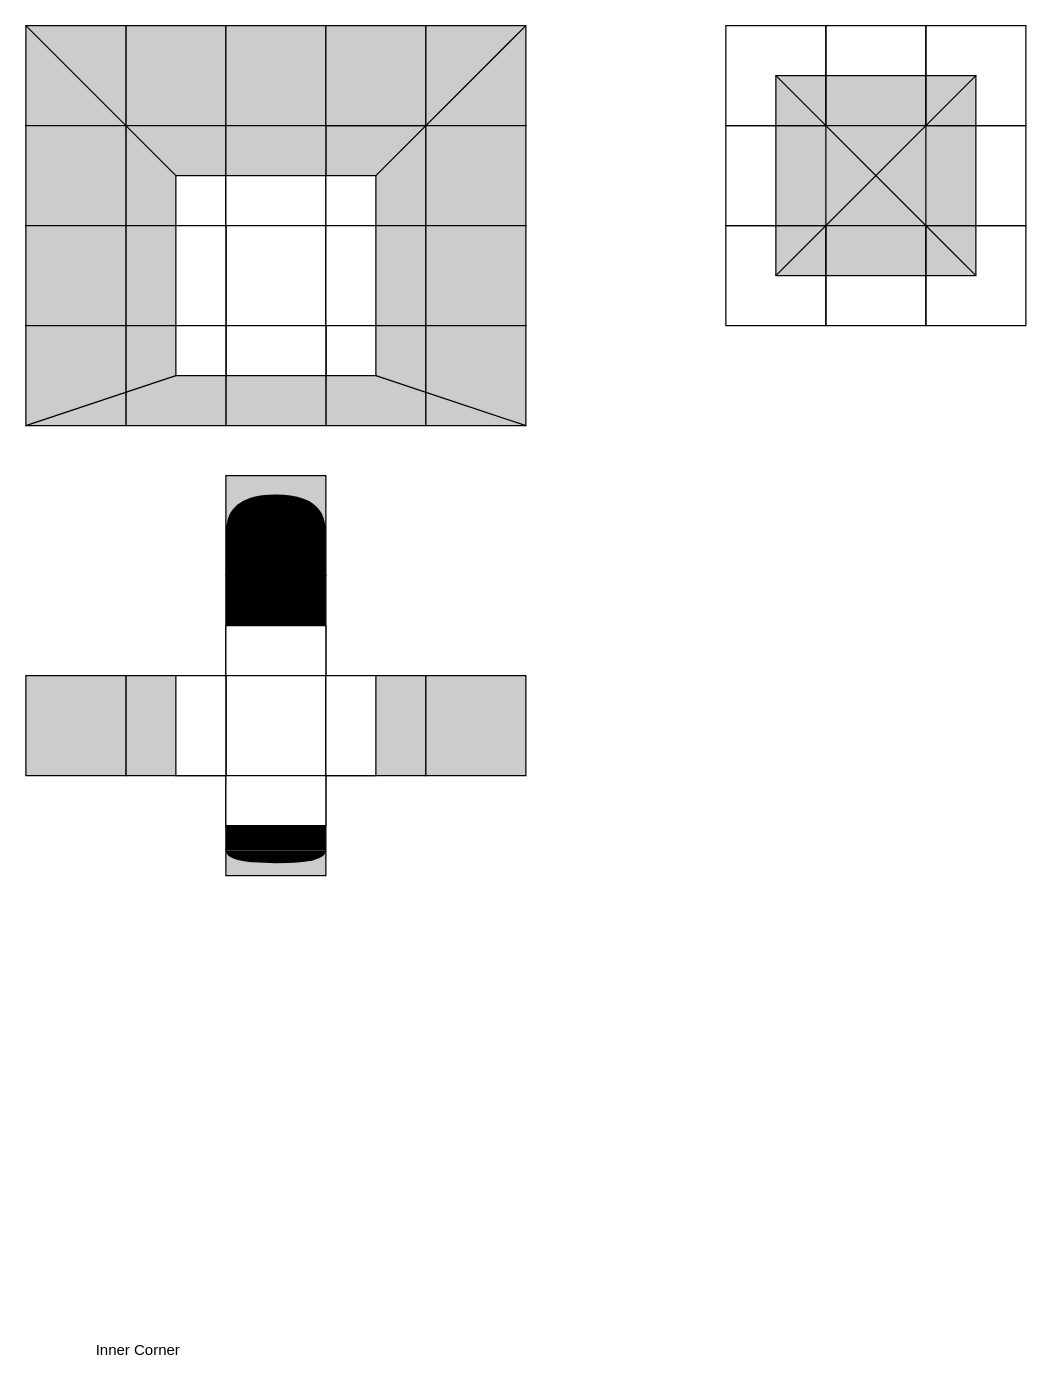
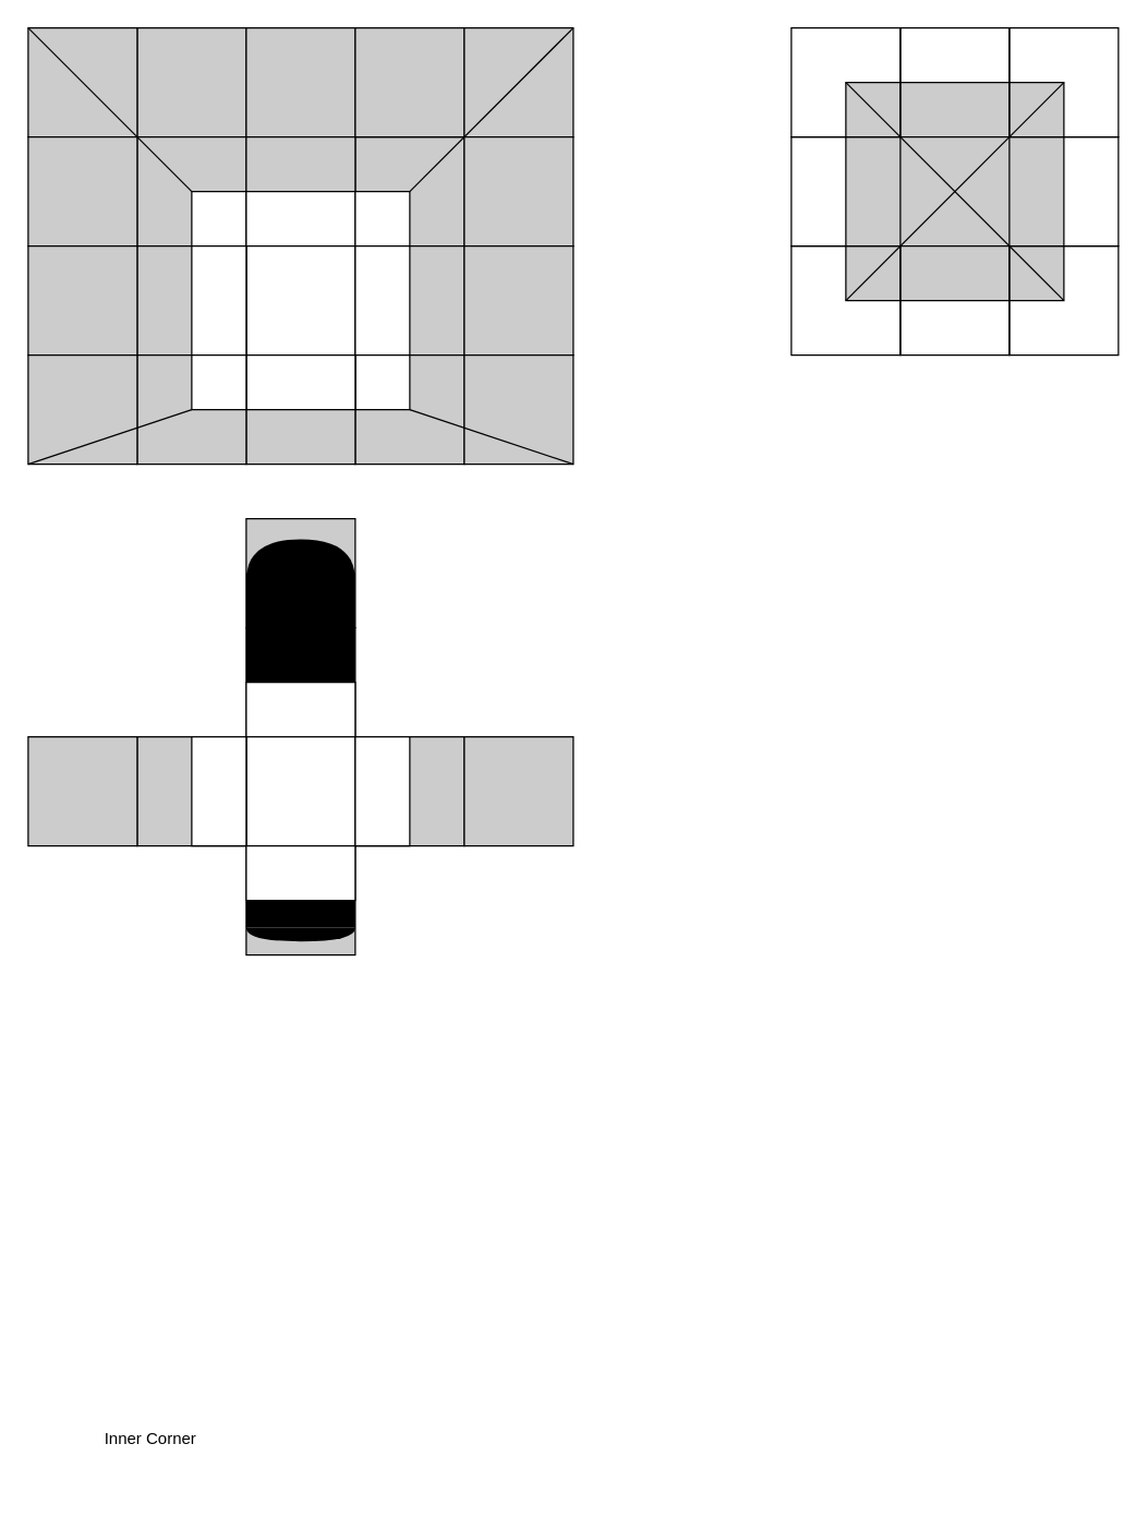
  <mxCell id="0" />
  <mxCell id="1" parent="0" />
  <mxCell id="2" value="" style="whiteSpace=wrap;html=1;aspect=fixed;strokeColor=#000000;fillColor=#CCCCCC;" vertex="1" parent="1"><mxGeometry x="100" width="80" height="80" as="geometry" y="20" /></mxCell>
  <mxCell id="3" value="" style="whiteSpace=wrap;html=1;aspect=fixed;strokeColor=#000000;fillColor=#CCCCCC;" vertex="1" parent="1"><mxGeometry x="180" width="80" height="80" as="geometry" y="20" /></mxCell>
  <mxCell id="4" value="" style="whiteSpace=wrap;html=1;aspect=fixed;fillColor=#CCCCCC;" vertex="1" parent="1"><mxGeometry x="100" y="100" width="80" height="80" as="geometry" /></mxCell>
  <mxCell id="5" value="" style="whiteSpace=wrap;html=1;aspect=fixed;gradientColor=#ffffff;gradientDirection=west;shadow=0;glass=0;" vertex="1" parent="1"><mxGeometry x="140" y="140" width="40" height="40" as="geometry" /></mxCell>
  <mxCell id="6" value="" style="group;rotation=90;fillColor=#CCCCCC;strokeColor=#000000;" vertex="1" connectable="0" parent="1"><mxGeometry x="260" y="100" width="80" height="80" as="geometry" /></mxCell>
  <mxCell id="7" value="" style="whiteSpace=wrap;html=1;aspect=fixed;fillColor=#CCCCCC;" vertex="1" parent="1"><mxGeometry x="180" y="100" width="80" height="80" as="geometry" /></mxCell>
  <mxCell id="8" value="" style="rounded=0;whiteSpace=wrap;html=1;gradientColor=#ffffff;gradientDirection=west;shadow=0;glass=0;" vertex="1" parent="1"><mxGeometry x="180" y="140" width="80" height="40" as="geometry" /></mxCell>
  <mxCell id="9" value="" style="whiteSpace=wrap;html=1;aspect=fixed;gradientColor=#ffffff;gradientDirection=west;shadow=0;glass=0;" vertex="1" parent="1"><mxGeometry x="180" y="180" width="80" height="80" as="geometry" /></mxCell>
  <mxCell id="10" value="" style="whiteSpace=wrap;html=1;aspect=fixed;rotation=90;gradientColor=#ffffff;gradientDirection=west;shadow=0;glass=0;" vertex="1" parent="1"><mxGeometry x="260" y="140" width="40" height="40" as="geometry" /></mxCell>
  <mxCell id="11" value="" style="whiteSpace=wrap;html=1;aspect=fixed;strokeColor=#000000;fillColor=#CCCCCC;" vertex="1" parent="1"><mxGeometry x="100" y="180" width="80" height="80" as="geometry" /></mxCell>
  <mxCell id="12" value="" style="whiteSpace=wrap;html=1;aspect=fixed;strokeColor=#000000;fillColor=#CCCCCC;" vertex="1" parent="1"><mxGeometry x="260" y="180" width="80" height="80" as="geometry" /></mxCell>
  <mxCell id="13" value="" style="rounded=0;whiteSpace=wrap;html=1;rotation=90;gradientColor=#ffffff;gradientDirection=west;shadow=0;glass=0;" vertex="1" parent="1"><mxGeometry x="240" y="200" width="80" height="40" as="geometry" /></mxCell>
  <mxCell id="14" value="" style="rounded=0;whiteSpace=wrap;html=1;rotation=90;gradientColor=#ffffff;gradientDirection=west;shadow=0;glass=0;" vertex="1" parent="1"><mxGeometry x="120" y="200" width="80" height="40" as="geometry" /></mxCell>
  <mxCell id="15" value="" style="whiteSpace=wrap;html=1;aspect=fixed;rotation=-180;fillColor=#CCCCCC;" vertex="1" parent="1"><mxGeometry x="260" y="260" width="80" height="80" as="geometry" /></mxCell>
  <mxCell id="16" value="" style="whiteSpace=wrap;html=1;aspect=fixed;rotation=-180;gradientColor=#ffffff;gradientDirection=west;shadow=0;glass=0;" vertex="1" parent="1"><mxGeometry x="260" y="260" width="40" height="40" as="geometry" /></mxCell>
  <mxCell id="17" value="" style="whiteSpace=wrap;html=1;aspect=fixed;rotation=-180;fillColor=#CCCCCC;" vertex="1" parent="1"><mxGeometry x="180" y="260" width="80" height="80" as="geometry" /></mxCell>
  <mxCell id="18" value="" style="rounded=0;whiteSpace=wrap;html=1;rotation=-180;gradientColor=#ffffff;gradientDirection=west;shadow=0;glass=0;" vertex="1" parent="1"><mxGeometry x="180" y="260" width="80" height="40" as="geometry" /></mxCell>
  <mxCell id="19" value="" style="whiteSpace=wrap;html=1;aspect=fixed;rotation=-90;fillColor=#CCCCCC;" vertex="1" parent="1"><mxGeometry x="100" y="260" width="80" height="80" as="geometry" /></mxCell>
  <mxCell id="20" value="" style="whiteSpace=wrap;html=1;aspect=fixed;rotation=-90;gradientColor=#ffffff;gradientDirection=west;shadow=0;glass=0;" vertex="1" parent="1"><mxGeometry x="140" y="260" width="40" height="40" as="geometry" /></mxCell>
- <mxCell id="21" value="Inner Corner" style="text;html=1;strokeColor=none;fillColor=none;align=center;verticalAlign=middle;whiteSpace=wrap;rounded=0;shadow=0;glass=0;" vertex="1" parent="1"><mxGeometry x="70" y="1070" width="80" height="20" as="geometry" /></mxCell>
+ <mxCell id="21" value="Inner Corner" style="text;html=1;strokeColor=none;fillColor=none;align=center;verticalAlign=middle;whiteSpace=wrap;rounded=0;shadow=0;glass=0;" vertex="1" parent="1"><mxGeometry x="70" y="1045" width="80" height="20" as="geometry" /></mxCell>
  <mxCell id="22" value="" style="whiteSpace=wrap;html=1;aspect=fixed;strokeColor=#000000;fillColor=#CCCCCC;" vertex="1" parent="1"><mxGeometry x="260" width="80" height="80" as="geometry" y="20" /></mxCell>
  <mxCell id="23" value="" style="whiteSpace=wrap;html=1;aspect=fixed;strokeColor=#000000;fillColor=#CCCCCC;" vertex="1" parent="1"><mxGeometry x="340" width="80" height="80" as="geometry" y="20" /></mxCell>
  <mxCell id="24" value="" style="whiteSpace=wrap;html=1;aspect=fixed;strokeColor=#000000;fillColor=#CCCCCC;" vertex="1" parent="1"><mxGeometry width="80" height="80" as="geometry" x="20" y="20" /></mxCell>
  <mxCell id="25" value="" style="whiteSpace=wrap;html=1;aspect=fixed;strokeColor=#000000;fillColor=#CCCCCC;" vertex="1" parent="1"><mxGeometry y="100" width="80" height="80" as="geometry" x="20" /></mxCell>
  <mxCell id="26" value="" style="whiteSpace=wrap;html=1;aspect=fixed;strokeColor=#000000;fillColor=#CCCCCC;" vertex="1" parent="1"><mxGeometry y="180" width="80" height="80" as="geometry" x="20" /></mxCell>
  <mxCell id="27" value="" style="whiteSpace=wrap;html=1;aspect=fixed;strokeColor=#000000;fillColor=#CCCCCC;" vertex="1" parent="1"><mxGeometry y="260" width="80" height="80" as="geometry" x="20" /></mxCell>
  <mxCell id="28" value="" style="whiteSpace=wrap;html=1;aspect=fixed;strokeColor=#000000;fillColor=#CCCCCC;" vertex="1" parent="1"><mxGeometry x="340" y="100" width="80" height="80" as="geometry" /></mxCell>
  <mxCell id="29" value="" style="whiteSpace=wrap;html=1;aspect=fixed;strokeColor=#000000;fillColor=#CCCCCC;" vertex="1" parent="1"><mxGeometry x="340" y="180" width="80" height="80" as="geometry" /></mxCell>
  <mxCell id="30" value="" style="whiteSpace=wrap;html=1;aspect=fixed;strokeColor=#000000;fillColor=#CCCCCC;" vertex="1" parent="1"><mxGeometry x="340" y="260" width="80" height="80" as="geometry" /></mxCell>
  <mxCell id="31" value="" style="endArrow=none;html=1;entryX=1;entryY=0;entryDx=0;entryDy=0;" edge="1" parent="1" target="23"><mxGeometry width="50" height="50" relative="1" as="geometry"><mxPoint x="300" y="140" as="sourcePoint" /><mxPoint x="350" y="90" as="targetPoint" /></mxGeometry></mxCell>
  <mxCell id="32" value="" style="endArrow=none;html=1;entryX=0;entryY=0;entryDx=0;entryDy=0;" edge="1" parent="1" target="24"><mxGeometry width="50" height="50" relative="1" as="geometry"><mxPoint x="140" y="140" as="sourcePoint" /><mxPoint x="260" as="targetPoint" y="20" /></mxGeometry></mxCell>
  <mxCell id="33" value="" style="endArrow=none;html=1;entryX=1;entryY=1;entryDx=0;entryDy=0;" edge="1" parent="1" target="30"><mxGeometry width="50" height="50" relative="1" as="geometry"><mxPoint x="300" y="300" as="sourcePoint" /><mxPoint x="420" y="180" as="targetPoint" /></mxGeometry></mxCell>
  <mxCell id="34" value="" style="endArrow=none;html=1;entryX=0;entryY=1;entryDx=0;entryDy=0;" edge="1" parent="1" target="27"><mxGeometry width="50" height="50" relative="1" as="geometry"><mxPoint x="140" y="300" as="sourcePoint" /><mxPoint x="260" y="340" as="targetPoint" /></mxGeometry></mxCell>
  <mxCell id="35" value="" style="whiteSpace=wrap;html=1;aspect=fixed;fillColor=#CCCCCC;" vertex="1" parent="1"><mxGeometry x="620" y="60" width="160" height="160" as="geometry" /></mxCell>
  <mxCell id="36" value="" style="whiteSpace=wrap;html=1;aspect=fixed;fillColor=none;" vertex="1" parent="1"><mxGeometry x="580" width="80" height="80" as="geometry" y="20" /></mxCell>
  <mxCell id="37" value="" style="whiteSpace=wrap;html=1;aspect=fixed;fillColor=none;" vertex="1" parent="1"><mxGeometry x="740" width="80" height="80" as="geometry" y="20" /></mxCell>
  <mxCell id="38" value="" style="whiteSpace=wrap;html=1;aspect=fixed;fillColor=none;" vertex="1" parent="1"><mxGeometry x="660" width="80" height="80" as="geometry" y="20" /></mxCell>
  <mxCell id="39" value="" style="whiteSpace=wrap;html=1;aspect=fixed;fillColor=none;" vertex="1" parent="1"><mxGeometry x="740" y="100" width="80" height="80" as="geometry" /></mxCell>
  <mxCell id="40" value="" style="whiteSpace=wrap;html=1;aspect=fixed;fillColor=none;" vertex="1" parent="1"><mxGeometry x="660" y="180" width="80" height="80" as="geometry" /></mxCell>
  <mxCell id="41" value="" style="whiteSpace=wrap;html=1;aspect=fixed;fillColor=none;" vertex="1" parent="1"><mxGeometry x="580" y="100" width="80" height="80" as="geometry" /></mxCell>
  <mxCell id="42" value="" style="endArrow=none;html=1;exitX=0;exitY=1;exitDx=0;exitDy=0;" edge="1" parent="1" source="35"><mxGeometry width="50" height="50" relative="1" as="geometry"><mxPoint x="540" y="290" as="sourcePoint" /><mxPoint x="780" y="60" as="targetPoint" /></mxGeometry></mxCell>
  <mxCell id="43" value="" style="endArrow=none;html=1;exitX=0;exitY=1;exitDx=0;exitDy=0;entryX=1;entryY=1;entryDx=0;entryDy=0;" edge="1" parent="1" target="35"><mxGeometry width="50" height="50" relative="1" as="geometry"><mxPoint x="620" y="60" as="sourcePoint" /><mxPoint x="780" y="-100" as="targetPoint" /></mxGeometry></mxCell>
  <mxCell id="44" value="" style="whiteSpace=wrap;html=1;aspect=fixed;fillColor=none;" vertex="1" parent="1"><mxGeometry x="740" y="180" width="80" height="80" as="geometry" /></mxCell>
  <mxCell id="45" value="" style="whiteSpace=wrap;html=1;aspect=fixed;fillColor=none;" vertex="1" parent="1"><mxGeometry x="580" y="180" width="80" height="80" as="geometry" /></mxCell>
  <mxCell id="46" value="" style="whiteSpace=wrap;html=1;aspect=fixed;strokeColor=#000000;fillColor=#CCCCCC;" vertex="1" parent="1"><mxGeometry x="180" y="380" width="80" height="80" as="geometry" /></mxCell>
  <mxCell id="47" value="" style="whiteSpace=wrap;html=1;aspect=fixed;fillColor=#CCCCCC;" vertex="1" parent="1"><mxGeometry x="180" y="460" width="80" height="80" as="geometry" /></mxCell>
  <mxCell id="48" value="" style="rounded=0;whiteSpace=wrap;html=1;gradientColor=#ffffff;gradientDirection=west;shadow=0;glass=0;" vertex="1" parent="1"><mxGeometry x="180" y="500" width="80" height="40" as="geometry" /></mxCell>
  <mxCell id="49" value="" style="whiteSpace=wrap;html=1;aspect=fixed;gradientColor=#ffffff;gradientDirection=west;shadow=0;glass=0;" vertex="1" parent="1"><mxGeometry x="180" y="540" width="80" height="80" as="geometry" /></mxCell>
  <mxCell id="50" value="" style="whiteSpace=wrap;html=1;aspect=fixed;strokeColor=#000000;fillColor=#CCCCCC;" vertex="1" parent="1"><mxGeometry x="100" y="540" width="80" height="80" as="geometry" /></mxCell>
  <mxCell id="51" value="" style="whiteSpace=wrap;html=1;aspect=fixed;strokeColor=#000000;fillColor=#CCCCCC;" vertex="1" parent="1"><mxGeometry x="260" y="540" width="80" height="80" as="geometry" /></mxCell>
  <mxCell id="52" value="" style="rounded=0;whiteSpace=wrap;html=1;rotation=90;gradientColor=#ffffff;gradientDirection=west;shadow=0;glass=0;" vertex="1" parent="1"><mxGeometry x="240" y="560" width="80" height="40" as="geometry" /></mxCell>
  <mxCell id="53" value="" style="rounded=0;whiteSpace=wrap;html=1;rotation=90;gradientColor=#ffffff;gradientDirection=west;shadow=0;glass=0;" vertex="1" parent="1"><mxGeometry x="120" y="560" width="80" height="40" as="geometry" /></mxCell>
  <mxCell id="54" value="" style="whiteSpace=wrap;html=1;aspect=fixed;rotation=-180;fillColor=#CCCCCC;" vertex="1" parent="1"><mxGeometry x="180" y="620" width="80" height="80" as="geometry" /></mxCell>
  <mxCell id="55" value="" style="rounded=0;whiteSpace=wrap;html=1;rotation=-180;gradientColor=#ffffff;gradientDirection=west;shadow=0;glass=0;" vertex="1" parent="1"><mxGeometry x="180" y="620" width="80" height="40" as="geometry" /></mxCell>
  <mxCell id="56" value="" style="whiteSpace=wrap;html=1;aspect=fixed;strokeColor=#000000;fillColor=#CCCCCC;" vertex="1" parent="1"><mxGeometry y="540" width="80" height="80" as="geometry" x="20" /></mxCell>
  <mxCell id="57" value="" style="whiteSpace=wrap;html=1;aspect=fixed;strokeColor=#000000;fillColor=#CCCCCC;" vertex="1" parent="1"><mxGeometry x="340" y="540" width="80" height="80" as="geometry" /></mxCell>
  <mxCell id="58" value="" style="group" vertex="1" connectable="0" parent="1"><mxGeometry x="180" y="370" width="80" height="130" as="geometry" /></mxCell>
  <mxCell id="59" value="" style="group" vertex="1" connectable="0" parent="58"><mxGeometry width="80" height="130" as="geometry" /></mxCell>
  <mxCell id="60" value="" style="whiteSpace=wrap;html=1;aspect=fixed;shadow=0;glass=0;strokeColor=none;strokeWidth=2;fillColor=#000000;gradientColor=none;" vertex="1" parent="59"><mxGeometry y="50" width="80" height="80" as="geometry" /></mxCell>
  <mxCell id="61" value="" style="shape=or;whiteSpace=wrap;html=1;shadow=0;glass=0;strokeColor=none;strokeWidth=2;fillColor=#000000;gradientColor=none;rotation=-90;" vertex="1" parent="59"><mxGeometry x="25" width="30" height="80" as="geometry" /></mxCell>
  <mxCell id="62" value="" style="rounded=0;whiteSpace=wrap;html=1;shadow=0;glass=0;strokeColor=none;strokeWidth=2;fillColor=#000000;gradientColor=none;" vertex="1" parent="1"><mxGeometry x="180" y="660" width="80" height="20" as="geometry" /></mxCell>
  <mxCell id="63" value="" style="shape=or;whiteSpace=wrap;html=1;shadow=0;glass=0;strokeColor=none;strokeWidth=2;fillColor=#000000;gradientColor=none;rotation=90;" vertex="1" parent="1"><mxGeometry x="215" y="645" width="10" height="80" as="geometry" /></mxCell>
